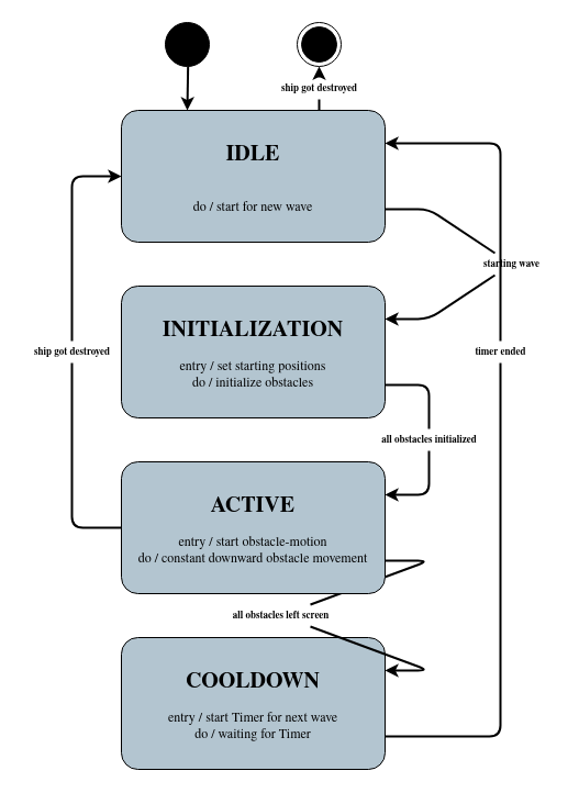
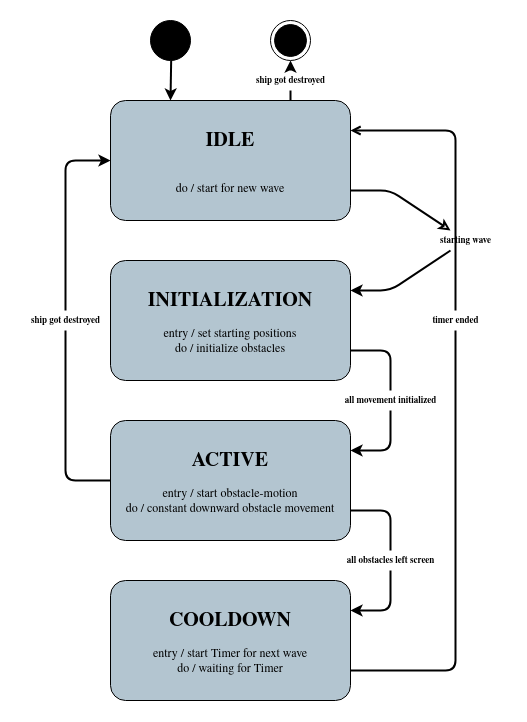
  <mxCell id="0" />
  <mxCell id="1" parent="0" />
  <mxCell id="2" style="edgeStyle=none;html=1;entryX=0.5;entryY=1;entryDx=0;entryDy=0;strokeColor=#000000;endFill=1;startArrow=none;strokeWidth=2;" edge="1" parent="1" source="26" target="7"><mxGeometry relative="1" as="geometry" /></mxCell>
- <mxCell id="3" style="edgeStyle=none;html=1;exitX=1;exitY=0.75;exitDx=0;exitDy=0;strokeColor=#000000;endArrow=none;endFill=0;startArrow=none;strokeWidth=2;" edge="1" parent="1" source="4" target="17"><mxGeometry relative="1" as="geometry"><Array as="points"><mxPoint x="390" y="190" /></Array></mxGeometry></mxCell>
+ <mxCell id="3" style="edgeStyle=none;html=1;exitX=1;exitY=0.75;exitDx=0;exitDy=0;strokeColor=#000000;endArrow=classic;endFill=0;startArrow=none;strokeWidth=2;" edge="1" parent="1" source="4" target="17"><mxGeometry relative="1" as="geometry"><Array as="points"><mxPoint x="390" y="190" /></Array></mxGeometry></mxCell>
  <mxCell id="4" value="&lt;b style=&quot;font-size: 20px;&quot;&gt;IDLE&lt;br&gt;&lt;/b&gt;&lt;br style=&quot;&quot;&gt;&lt;br style=&quot;&quot;&gt;&lt;span style=&quot;&quot;&gt;do / start for new wave&lt;/span&gt;&lt;br style=&quot;&quot;&gt;" style="html=1;align=center;verticalAlign=middle;rounded=1;absoluteArcSize=1;arcSize=30;dashed=0;fillColor=#B3C5D0;fontColor=#000000;strokeColor=#000000;fontFamily=TeX Gyre Termes;whiteSpace=wrap;shadow=0;glass=0;" vertex="1" parent="1"><mxGeometry x="110" width="240" height="120" as="geometry" y="100" /></mxCell>
  <mxCell id="5" style="edgeStyle=none;html=1;entryX=0.25;entryY=0;entryDx=0;entryDy=0;strokeColor=#000000;endFill=1;startArrow=none;strokeWidth=2;" edge="1" parent="1" source="6" target="4"><mxGeometry relative="1" as="geometry" /></mxCell>
  <mxCell id="6" value="" style="ellipse;fillColor=strokeColor;strokeColor=#000000;" vertex="1" parent="1"><mxGeometry x="150" y="20" width="40" height="40" as="geometry" /></mxCell>
  <mxCell id="7" value="" style="ellipse;html=1;shape=endState;fillColor=strokeColor;strokeColor=#000000;" vertex="1" parent="1"><mxGeometry x="270" y="20" width="40" height="40" as="geometry" /></mxCell>
  <mxCell id="8" style="edgeStyle=none;html=1;exitX=1;exitY=0.75;exitDx=0;exitDy=0;strokeColor=#000000;endArrow=none;endFill=0;startArrow=none;strokeWidth=2;" edge="1" parent="1" source="9" target="21"><mxGeometry relative="1" as="geometry"><Array as="points"><mxPoint x="390" y="350" /></Array></mxGeometry></mxCell>
  <mxCell id="9" value="&lt;b style=&quot;font-size: 20px;&quot;&gt;INITIALIZATION&lt;br&gt;&lt;/b&gt;&lt;br style=&quot;&quot;&gt;entry / set starting positions&lt;br style=&quot;&quot;&gt;&lt;span style=&quot;&quot;&gt;do / initialize obstacles&lt;/span&gt;&lt;br style=&quot;&quot;&gt;" style="html=1;align=center;verticalAlign=middle;rounded=1;absoluteArcSize=1;arcSize=30;dashed=0;fillColor=#B3C5D0;fontColor=#000000;strokeColor=#000000;fontFamily=TeX Gyre Termes;whiteSpace=wrap;shadow=0;glass=0;" vertex="1" parent="1"><mxGeometry x="110" y="260" width="240" height="120" as="geometry" /></mxCell>
  <mxCell id="10" style="edgeStyle=none;html=1;exitX=1;exitY=0.75;exitDx=0;exitDy=0;strokeColor=#000000;endArrow=none;endFill=0;startArrow=none;strokeWidth=2;" edge="1" parent="1" source="12" target="19"><mxGeometry relative="1" as="geometry"><Array as="points"><mxPoint x="390" y="510" /></Array></mxGeometry></mxCell>
  <mxCell id="11" style="edgeStyle=none;html=1;exitX=0;exitY=0.5;exitDx=0;exitDy=0;strokeColor=#000000;strokeWidth=2;endArrow=none;endFill=0;" edge="1" parent="1" source="12" target="24"><mxGeometry relative="1" as="geometry"><Array as="points"><mxPoint x="65" y="480" /></Array></mxGeometry></mxCell>
  <mxCell id="12" value="&lt;span style=&quot;font-size: 20px;&quot;&gt;&lt;b&gt;ACTIVE&lt;br&gt;&lt;/b&gt;&lt;/span&gt;&lt;br style=&quot;&quot;&gt;entry / start obstacle-motion&lt;br style=&quot;&quot;&gt;&lt;span style=&quot;&quot;&gt;do / constant downward obstacle movement&lt;/span&gt;" style="html=1;align=center;verticalAlign=middle;rounded=1;absoluteArcSize=1;arcSize=30;dashed=0;fillColor=#B3C5D0;fontColor=#000000;strokeColor=#000000;fontFamily=TeX Gyre Termes;whiteSpace=wrap;shadow=0;glass=0;" vertex="1" parent="1"><mxGeometry x="110" y="420" width="240" height="120" as="geometry" /></mxCell>
- <mxCell id="13" style="edgeStyle=none;html=1;entryX=1;entryY=0.25;entryDx=0;entryDy=0;strokeColor=#000000;endArrow=classic;endFill=1;startArrow=none;strokeWidth=2;" edge="1" parent="1" source="22" target="4"><mxGeometry relative="1" as="geometry"><Array as="points"><mxPoint x="455" y="130" /></Array></mxGeometry></mxCell>
+ <mxCell id="13" style="edgeStyle=none;html=1;entryX=1;entryY=0.25;entryDx=0;entryDy=0;strokeColor=#000000;endArrow=open;endFill=1;startArrow=none;strokeWidth=2;" edge="1" parent="1" source="22" target="4"><mxGeometry relative="1" as="geometry"><Array as="points"><mxPoint x="455" y="130" /></Array></mxGeometry></mxCell>
  <mxCell id="14" style="edgeStyle=none;html=1;exitX=1;exitY=0.75;exitDx=0;exitDy=0;strokeColor=#000000;endArrow=none;endFill=0;startArrow=none;strokeWidth=2;" edge="1" parent="1" source="15" target="22"><mxGeometry relative="1" as="geometry"><Array as="points"><mxPoint x="455" y="670" /></Array></mxGeometry></mxCell>
  <mxCell id="15" value="&lt;span style=&quot;font-size: 20px;&quot;&gt;&lt;b&gt;COOLDOWN&lt;br&gt;&lt;/b&gt;&lt;/span&gt;&lt;br style=&quot;&quot;&gt;entry / start Timer for next wave&lt;br style=&quot;&quot;&gt;&lt;span style=&quot;&quot;&gt;do / waiting for Timer&lt;/span&gt;" style="html=1;align=center;verticalAlign=middle;rounded=1;absoluteArcSize=1;arcSize=30;dashed=0;fillColor=#B3C5D0;fontColor=#000000;strokeColor=#000000;fontFamily=TeX Gyre Termes;whiteSpace=wrap;shadow=0;glass=0;" vertex="1" parent="1"><mxGeometry x="110" y="580" width="240" height="120" as="geometry" /></mxCell>
  <mxCell id="16" style="edgeStyle=none;html=1;entryX=1;entryY=0.25;entryDx=0;entryDy=0;strokeColor=#000000;endFill=1;startArrow=none;strokeWidth=2;" edge="1" parent="1" source="17" target="9"><mxGeometry relative="1" as="geometry"><Array as="points"><mxPoint x="390" y="290" /></Array></mxGeometry></mxCell>
  <mxCell id="17" value="starting wave" style="text;html=1;align=center;verticalAlign=middle;resizable=0;points=[];autosize=1;strokeColor=none;fillColor=none;fontSize=9;fontFamily=TeX Gyre Termes;fontColor=#000000;fontStyle=1" vertex="1" parent="1"><mxGeometry x="425" y="230" width="80" height="20" as="geometry" /></mxCell>
  <mxCell id="18" style="edgeStyle=none;html=1;entryX=1;entryY=0.25;entryDx=0;entryDy=0;strokeColor=#000000;endFill=1;startArrow=none;strokeWidth=2;" edge="1" parent="1" source="19" target="15"><mxGeometry relative="1" as="geometry"><Array as="points"><mxPoint x="390" y="610" /></Array></mxGeometry></mxCell>
- <mxCell id="19" value="all obstacles left screen" style="text;html=1;align=center;verticalAlign=middle;resizable=0;points=[];autosize=1;strokeColor=none;fillColor=none;fontSize=9;fontFamily=TeX Gyre Termes;fontColor=#000000;fontStyle=1" vertex="1" parent="1"><mxGeometry x="200" y="550" width="110" height="20" as="geometry" /></mxCell>
+ <mxCell id="19" value="all obstacles left screen" style="text;html=1;align=center;verticalAlign=middle;resizable=0;points=[];autosize=1;strokeColor=none;fillColor=none;fontSize=9;fontFamily=TeX Gyre Termes;fontColor=#000000;fontStyle=1" vertex="1" parent="1"><mxGeometry x="335" y="550" width="110" height="20" as="geometry" /></mxCell>
  <mxCell id="20" style="edgeStyle=none;html=1;entryX=1;entryY=0.25;entryDx=0;entryDy=0;strokeColor=#000000;endFill=1;startArrow=none;strokeWidth=2;" edge="1" parent="1" source="21" target="12"><mxGeometry relative="1" as="geometry"><Array as="points"><mxPoint x="390" y="450" /></Array></mxGeometry></mxCell>
- <mxCell id="21" value="all obstacles initialized" style="text;html=1;align=center;verticalAlign=middle;resizable=0;points=[];autosize=1;strokeColor=none;fillColor=none;fontSize=9;fontFamily=TeX Gyre Termes;fontColor=#000000;fontStyle=1" vertex="1" parent="1"><mxGeometry x="335" y="390" width="110" height="20" as="geometry" /></mxCell>
+ <mxCell id="21" value="all movement initialized" style="text;html=1;align=center;verticalAlign=middle;resizable=0;points=[];autosize=1;strokeColor=none;fillColor=none;fontSize=9;fontFamily=TeX Gyre Termes;fontColor=#000000;fontStyle=1" vertex="1" parent="1"><mxGeometry x="335" y="390" width="110" height="20" as="geometry" /></mxCell>
  <mxCell id="22" value="&lt;font style=&quot;font-size: 9px;&quot;&gt;timer ended&lt;/font&gt;" style="text;html=1;align=center;verticalAlign=middle;resizable=0;points=[];autosize=1;strokeColor=none;fillColor=none;fontSize=9;fontFamily=TeX Gyre Termes;fontColor=#000000;rotation=0;fontStyle=1" vertex="1" parent="1"><mxGeometry x="420" y="310" width="70" height="20" as="geometry" /></mxCell>
  <mxCell id="23" style="edgeStyle=none;html=1;entryX=0;entryY=0.5;entryDx=0;entryDy=0;strokeColor=#000000;strokeWidth=2;endArrow=classic;endFill=1;" edge="1" parent="1" source="24" target="4"><mxGeometry relative="1" as="geometry"><Array as="points"><mxPoint x="65" y="160" /></Array></mxGeometry></mxCell>
  <mxCell id="24" value="ship got destroyed" style="text;html=1;align=center;verticalAlign=middle;resizable=0;points=[];autosize=1;strokeColor=none;fillColor=none;fontSize=9;fontFamily=TeX Gyre Termes;fontColor=#000000;rotation=0;fontStyle=1" vertex="1" parent="1"><mxGeometry x="20" y="310" width="90" height="20" as="geometry" /></mxCell>
  <mxCell id="25" value="" style="edgeStyle=none;html=1;exitX=0.75;exitY=0;exitDx=0;exitDy=0;entryX=0.5;entryY=1;entryDx=0;entryDy=0;strokeColor=#000000;endFill=1;startArrow=none;strokeWidth=2;endArrow=none;" edge="1" parent="1" source="4" target="26"><mxGeometry relative="1" as="geometry"><mxPoint x="290" as="sourcePoint" y="100" /><mxPoint x="290" y="60" as="targetPoint" /></mxGeometry></mxCell>
  <mxCell id="26" value="ship got destroyed" style="text;html=1;align=center;verticalAlign=middle;resizable=0;points=[];autosize=1;strokeColor=none;fillColor=none;fontSize=9;fontFamily=TeX Gyre Termes;fontColor=#000000;rotation=0;fontStyle=1" vertex="1" parent="1"><mxGeometry x="245" y="70" width="90" height="20" as="geometry" /></mxCell>
